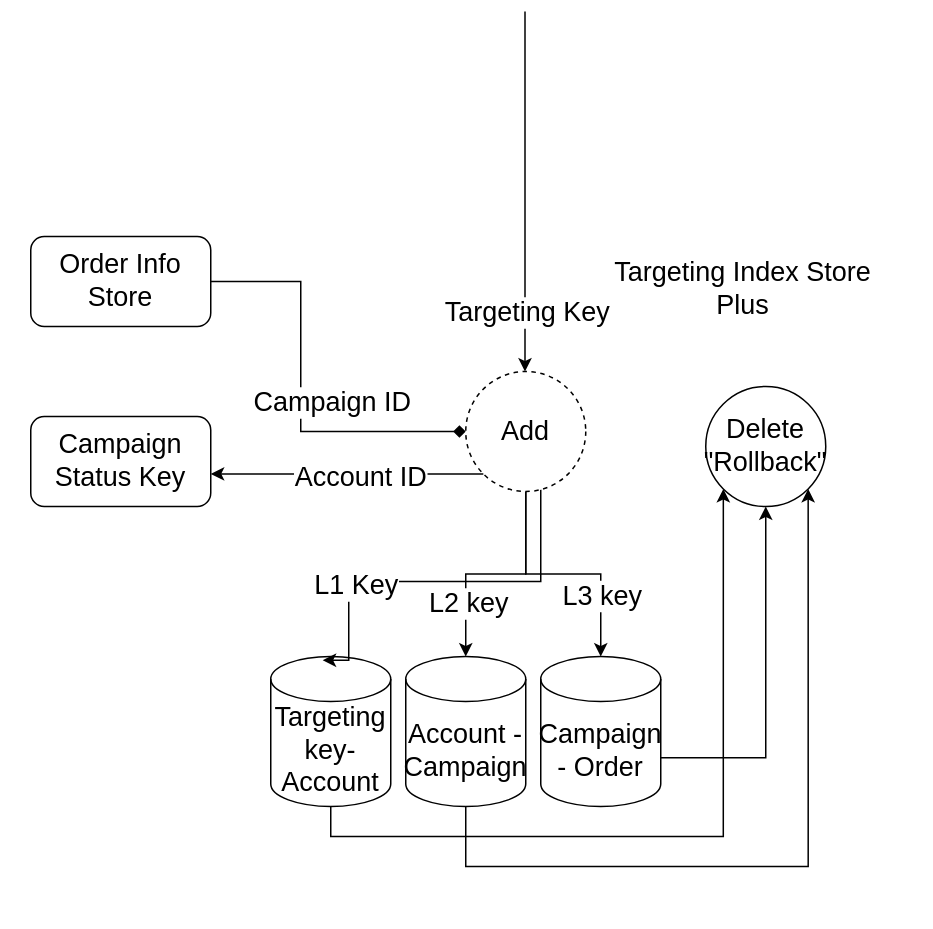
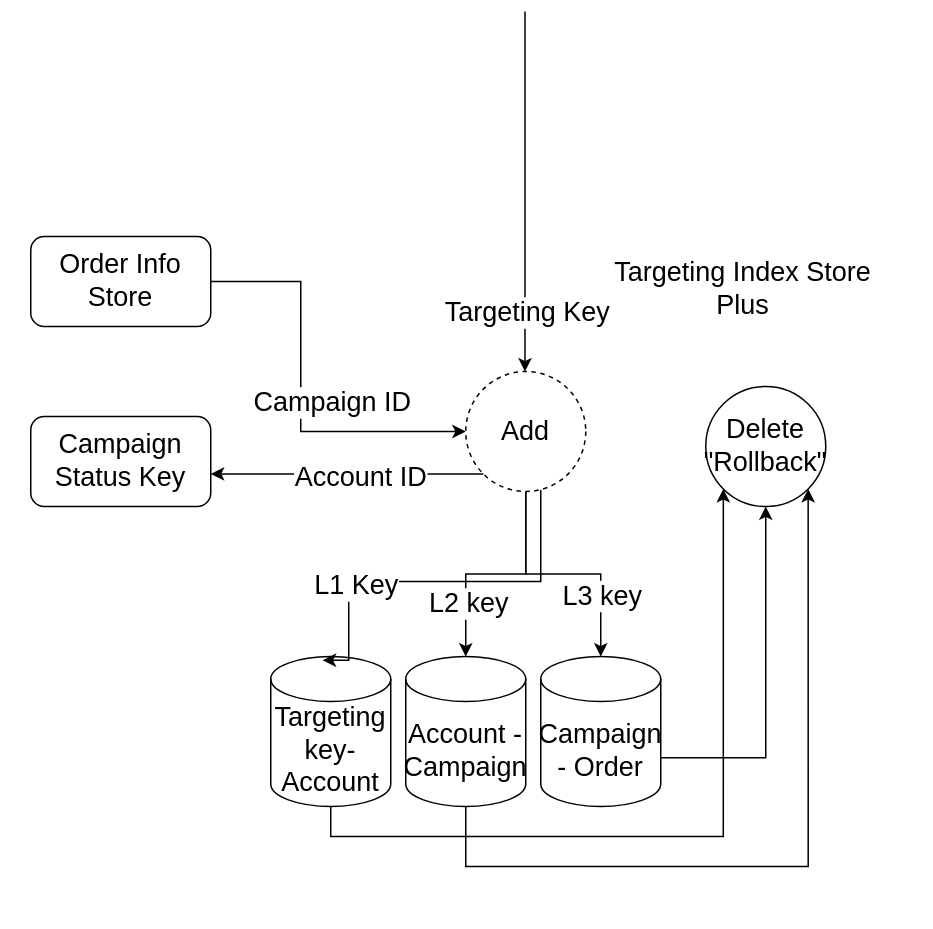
  <mxCell id="0" />
  <mxCell id="1" parent="0" />
- <mxCell id="2" style="edgeStyle=orthogonalEdgeStyle;rounded=0;orthogonalLoop=1;jettySize=auto;html=1;entryX=0;entryY=0.5;entryDx=0;entryDy=0;fontSize=18;endArrow=diamond;" parent="1" source="4" target="18" edge="1"><mxGeometry relative="1" as="geometry"><Array as="points"><mxPoint x="200" y="50" /><mxPoint x="200" y="150" /></Array></mxGeometry></mxCell>
+ <mxCell id="2" style="edgeStyle=orthogonalEdgeStyle;rounded=0;orthogonalLoop=1;jettySize=auto;html=1;entryX=0;entryY=0.5;entryDx=0;entryDy=0;fontSize=18;" parent="1" source="4" target="18" edge="1"><mxGeometry relative="1" as="geometry"><Array as="points"><mxPoint x="200" y="50" /><mxPoint x="200" y="150" /></Array></mxGeometry></mxCell>
  <mxCell id="3" value="Campaign ID" style="edgeLabel;html=1;align=center;verticalAlign=middle;resizable=0;points=[];fontSize=18;" parent="2" vertex="1" connectable="0"><mxGeometry x="0.504" y="-4" relative="1" as="geometry"><mxPoint x="-23" y="-24" as="offset" /></mxGeometry></mxCell>
  <mxCell id="4" value="Order Info Store" style="rounded=1;whiteSpace=wrap;html=1;fontSize=18;" parent="1" vertex="1"><mxGeometry x="20" y="20" width="120" height="60" as="geometry" /></mxCell>
  <mxCell id="5" value="" style="group" parent="1" vertex="1" connectable="0"><mxGeometry x="170" y="30" width="430" height="430" as="geometry" /></mxCell>
  <mxCell id="6" value="&lt;font style=&quot;font-size: 18px;&quot;&gt;Targeting Index Store Plus&lt;/font&gt;" style="text;html=1;strokeColor=none;fillColor=none;align=center;verticalAlign=middle;whiteSpace=wrap;rounded=0;" parent="5" vertex="1"><mxGeometry x="230" y="10" width="190" height="30" as="geometry" /></mxCell>
  <mxCell id="7" style="edgeStyle=orthogonalEdgeStyle;rounded=0;orthogonalLoop=1;jettySize=auto;html=1;exitX=0.5;exitY=1;exitDx=0;exitDy=0;exitPerimeter=0;entryX=0;entryY=1;entryDx=0;entryDy=0;fontSize=18;" parent="5" source="8" target="20" edge="1"><mxGeometry relative="1" as="geometry" /></mxCell>
  <mxCell id="8" value="Targeting key-Account" style="shape=cylinder3;whiteSpace=wrap;html=1;boundedLbl=1;backgroundOutline=1;size=15;fontSize=18;" parent="5" vertex="1"><mxGeometry x="10" y="270" width="80" height="100" as="geometry" /></mxCell>
  <mxCell id="9" style="edgeStyle=orthogonalEdgeStyle;rounded=0;orthogonalLoop=1;jettySize=auto;html=1;exitX=0.5;exitY=1;exitDx=0;exitDy=0;exitPerimeter=0;entryX=1;entryY=1;entryDx=0;entryDy=0;fontSize=18;" parent="5" source="10" target="20" edge="1"><mxGeometry relative="1" as="geometry"><Array as="points"><mxPoint x="140" y="410" /><mxPoint x="368" y="410" /></Array></mxGeometry></mxCell>
  <mxCell id="10" value="Account - Campaign" style="shape=cylinder3;whiteSpace=wrap;html=1;boundedLbl=1;backgroundOutline=1;size=15;fontSize=18;" parent="5" vertex="1"><mxGeometry x="100" y="270" width="80" height="100" as="geometry" /></mxCell>
  <mxCell id="11" value="Campaign - Order" style="shape=cylinder3;whiteSpace=wrap;html=1;boundedLbl=1;backgroundOutline=1;size=15;fontSize=18;" parent="5" vertex="1"><mxGeometry x="190" y="270" width="80" height="100" as="geometry" /></mxCell>
  <mxCell id="12" value="" style="edgeStyle=orthogonalEdgeStyle;rounded=0;orthogonalLoop=1;jettySize=auto;html=1;fontSize=18;" parent="5" source="18" target="10" edge="1"><mxGeometry relative="1" as="geometry" /></mxCell>
  <mxCell id="13" value="L2 key" style="edgeLabel;html=1;align=center;verticalAlign=middle;resizable=0;points=[];fontSize=18;" parent="12" vertex="1" connectable="0"><mxGeometry x="0.52" y="1" relative="1" as="geometry"><mxPoint as="offset" /></mxGeometry></mxCell>
  <mxCell id="14" style="edgeStyle=orthogonalEdgeStyle;rounded=0;orthogonalLoop=1;jettySize=auto;html=1;fontSize=18;" parent="5" source="18" target="11" edge="1"><mxGeometry relative="1" as="geometry" /></mxCell>
  <mxCell id="15" value="L3 key" style="edgeLabel;html=1;align=center;verticalAlign=middle;resizable=0;points=[];fontSize=18;" parent="14" vertex="1" connectable="0"><mxGeometry x="0.486" relative="1" as="geometry"><mxPoint as="offset" /></mxGeometry></mxCell>
  <mxCell id="16" style="edgeStyle=orthogonalEdgeStyle;rounded=0;orthogonalLoop=1;jettySize=auto;html=1;entryX=0.433;entryY=0.025;entryDx=0;entryDy=0;entryPerimeter=0;fontSize=18;" parent="5" source="18" target="8" edge="1"><mxGeometry relative="1" as="geometry"><Array as="points"><mxPoint x="190" y="220" /><mxPoint x="62" y="220" /><mxPoint x="62" y="273" /></Array></mxGeometry></mxCell>
  <mxCell id="17" value="L1 Key" style="edgeLabel;html=1;align=center;verticalAlign=middle;resizable=0;points=[];fontSize=18;" parent="16" vertex="1" connectable="0"><mxGeometry x="0.485" y="4" relative="1" as="geometry"><mxPoint as="offset" /></mxGeometry></mxCell>
  <mxCell id="18" value="Add" style="ellipse;whiteSpace=wrap;html=1;aspect=fixed;fontSize=18;dashed=1;" parent="5" vertex="1"><mxGeometry x="140" y="80" width="80" height="80" as="geometry" /></mxCell>
  <mxCell id="19" style="edgeStyle=orthogonalEdgeStyle;rounded=0;orthogonalLoop=1;jettySize=auto;html=1;exitX=1;exitY=0;exitDx=0;exitDy=67.5;entryX=0.5;entryY=1;entryDx=0;entryDy=0;fontSize=18;exitPerimeter=0;" parent="5" source="11" target="20" edge="1"><mxGeometry relative="1" as="geometry" /></mxCell>
  <mxCell id="20" value="Delete&lt;br&gt;&quot;Rollback&quot;" style="ellipse;whiteSpace=wrap;html=1;aspect=fixed;fontSize=18;" parent="5" vertex="1"><mxGeometry x="300" y="90" width="80" height="80" as="geometry" /></mxCell>
  <mxCell id="21" style="edgeStyle=orthogonalEdgeStyle;rounded=0;orthogonalLoop=1;jettySize=auto;html=1;fontSize=18;entryX=0.5;entryY=0;entryDx=0;entryDy=0;" parent="5" edge="1"><mxGeometry relative="1" as="geometry"><mxPoint x="179.5" y="-160" as="sourcePoint" /><mxPoint x="179.5" y="80" as="targetPoint" /><Array as="points"><mxPoint x="179.5" y="-160" /></Array></mxGeometry></mxCell>
  <mxCell id="22" value="Targeting Key" style="edgeLabel;html=1;align=center;verticalAlign=middle;resizable=0;points=[];fontSize=18;" parent="21" vertex="1" connectable="0"><mxGeometry x="-0.342" relative="1" as="geometry"><mxPoint x="1" y="121" as="offset" /></mxGeometry></mxCell>
  <mxCell id="23" value="Campaign Status Key" style="rounded=1;whiteSpace=wrap;html=1;fontSize=18;" parent="1" vertex="1"><mxGeometry x="20" y="140" width="120" height="60" as="geometry" /></mxCell>
  <mxCell id="24" style="edgeStyle=orthogonalEdgeStyle;rounded=0;orthogonalLoop=1;jettySize=auto;html=1;exitX=0;exitY=1;exitDx=0;exitDy=0;fontSize=18;" parent="1" source="18" target="23" edge="1"><mxGeometry relative="1" as="geometry"><Array as="points"><mxPoint x="140" y="188" /><mxPoint x="140" y="110" /></Array></mxGeometry></mxCell>
  <mxCell id="25" value="Account ID" style="edgeLabel;html=1;align=center;verticalAlign=middle;resizable=0;points=[];fontSize=18;" parent="24" vertex="1" connectable="0"><mxGeometry x="-0.321" y="-1" relative="1" as="geometry"><mxPoint x="-20" y="3" as="offset" /></mxGeometry></mxCell>
